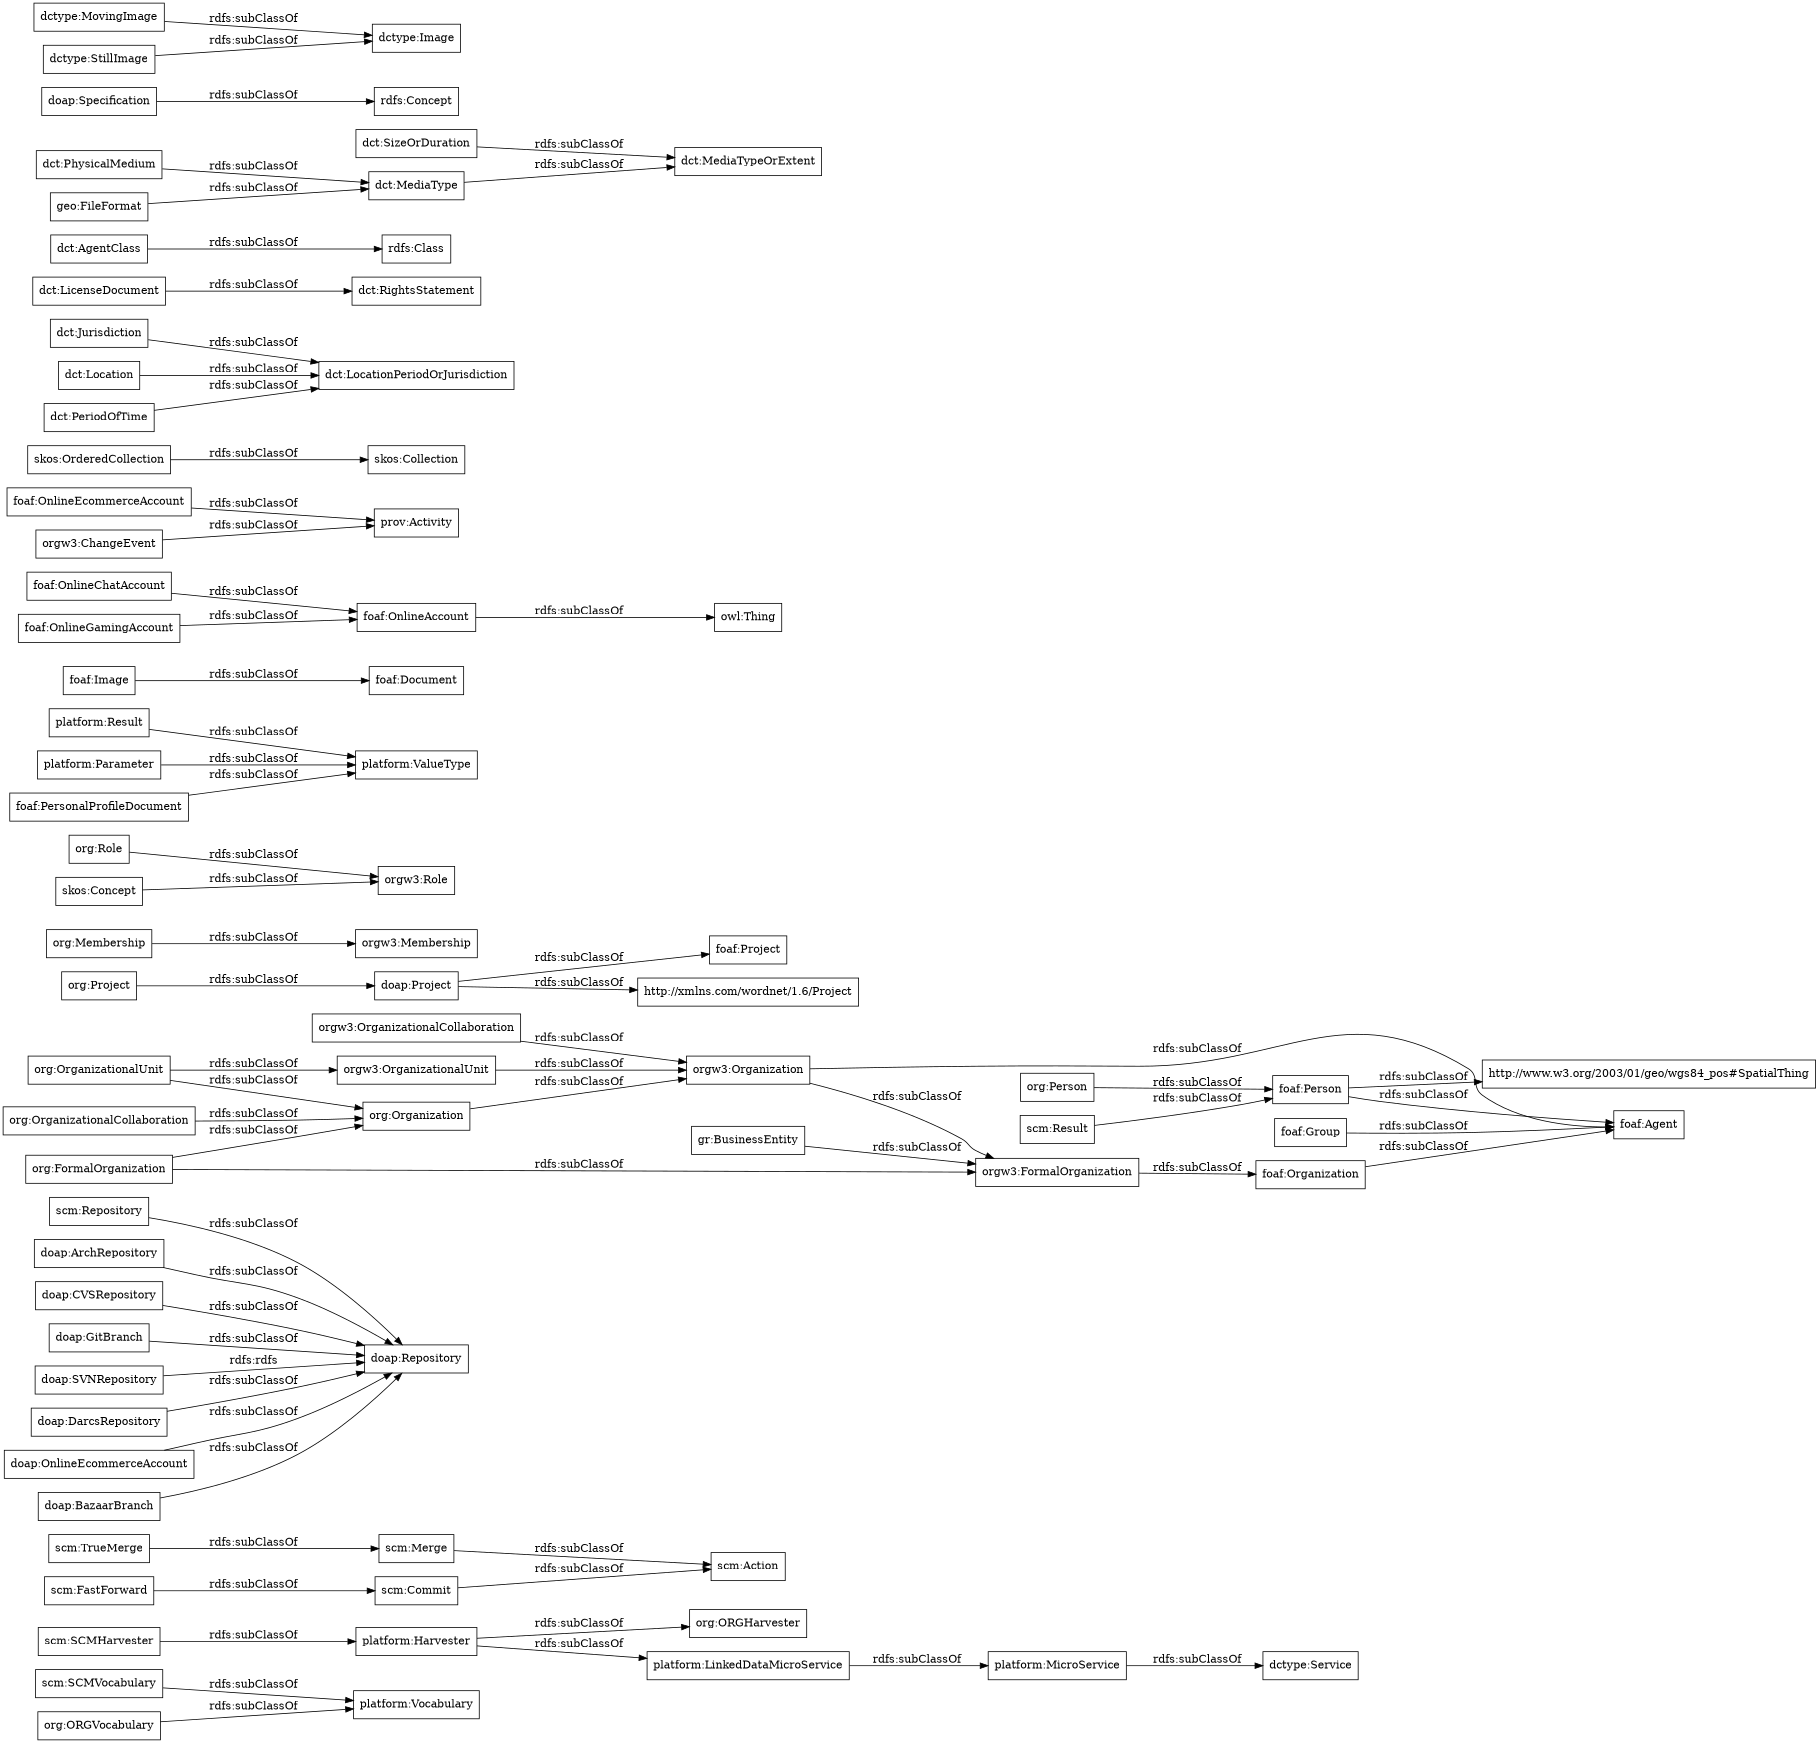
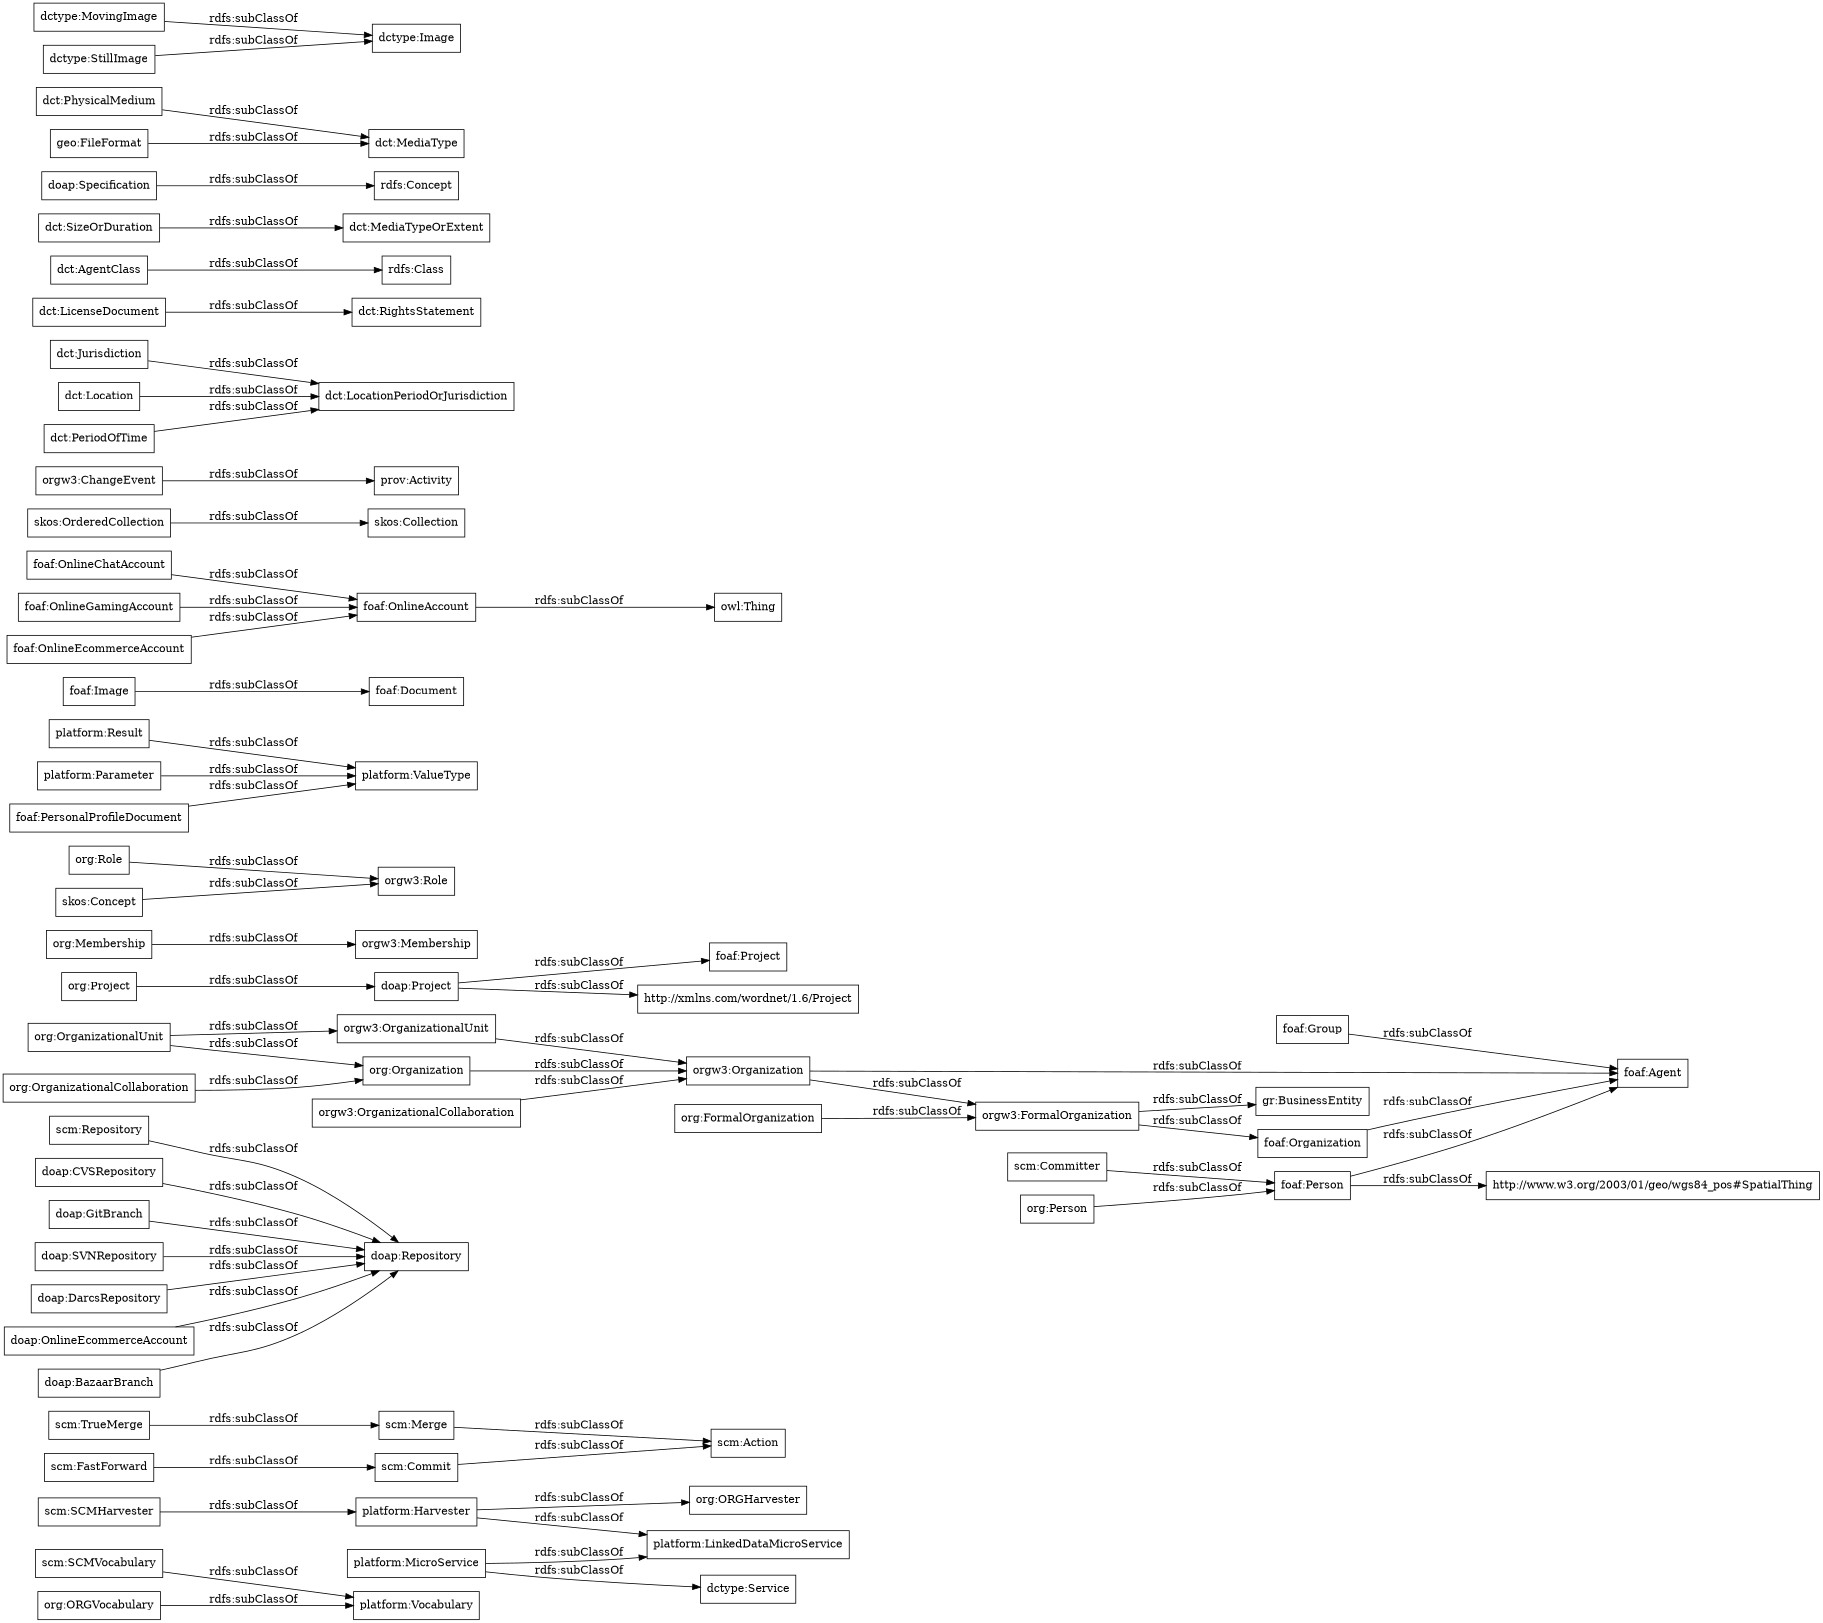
  digraph {
    rankdir=LR
    node [color=black shape=rectangle]
    "scm:SCMVocabulary"
    "platform:Vocabulary"
    "scm:SCMHarvester"
    "platform:Harvester"
    "org:ORGHarvester"
    "platform:LinkedDataMicroService"
    "scm:TrueMerge"
    "scm:Merge"
    "scm:Action"
    "scm:FastForward"
    "scm:Commit"
    "scm:Repository"
    "doap:Repository"
-   "doap:ArchRepository"
    "doap:CVSRepository"
    "org:OrganizationalUnit"
    "org:Organization"
    "orgw3:OrganizationalUnit"
    "orgw3:Organization"
    "orgw3:FormalOrganization"
    "foaf:Agent"
    "org:Project"
    "doap:Project"
    "foaf:Project"
    "http://xmlns.com/wordnet/1.6/Project"
    "org:Membership"
    "orgw3:Membership"
    "org:Role"
    "orgw3:Role"
    "org:OrganizationalCollaboration"
    "org:Person"
    "foaf:Person"
    "http://www.w3.org/2003/01/geo/wgs84_pos#SpatialThing"
    "org:FormalOrganization"
    "foaf:Organization"
    "org:ORGVocabulary"
    "platform:Result"
    "platform:ValueType"
    "platform:Parameter"
    "platform:MicroService"
    "dctype:Service"
    "foaf:Image"
    "foaf:Document"
    "foaf:OnlineAccount"
    "owl:Thing"
    "foaf:OnlineChatAccount"
    "foaf:PersonalProfileDocument"
    "foaf:OnlineGamingAccount"
    "foaf:Group"
    "foaf:OnlineEcommerceAccount"
    "skos:OrderedCollection"
    "skos:Collection"
    "orgw3:OrganizationalCollaboration"
    "skos:Concept"
    "orgw3:ChangeEvent"
    "prov:Activity"
    "dct:Jurisdiction"
    "dct:LocationPeriodOrJurisdiction"
    "doap:GitBranch"
-   "scm:Committer" [label="scm:Result"]
+   "scm:Committer"
    "dct:LicenseDocument"
    "dct:RightsStatement"
    "doap:SVNRepository"
    "dct:AgentClass"
    "rdfs:Class"
    "doap:DarcsRepository"
    "dct:SizeOrDuration"
    "dct:MediaTypeOrExtent"
    n69 [label="rdfs:Concept"]
    "doap:Specification"
    "dct:MediaType"
    "dctype:MovingImage"
    "dctype:Image"
    n74 [label="doap:OnlineEcommerceAccount"]
    "gr:BusinessEntity"
    "dctype:StillImage"
    "dct:Location"
    "dct:PeriodOfTime"
    "doap:BazaarBranch"
    "dct:PhysicalMedium"
    n81 [label="geo:FileFormat"]
    "scm:SCMVocabulary" -> "platform:Vocabulary" [label="rdfs:subClassOf"]
    "scm:SCMHarvester" -> "platform:Harvester" [label="rdfs:subClassOf"]
    "platform:Harvester" -> "org:ORGHarvester" [label="rdfs:subClassOf"]
    "platform:Harvester" -> "platform:LinkedDataMicroService" [label="rdfs:subClassOf"]
-   "platform:LinkedDataMicroService" -> "platform:MicroService" [label="rdfs:subClassOf"]
+   "platform:MicroService" -> "platform:LinkedDataMicroService" [label="rdfs:subClassOf"]
    "scm:TrueMerge" -> "scm:Merge" [label="rdfs:subClassOf"]
    "scm:Merge" -> "scm:Action" [label="rdfs:subClassOf"]
    "scm:FastForward" -> "scm:Commit" [label="rdfs:subClassOf"]
    "scm:Commit" -> "scm:Action" [label="rdfs:subClassOf"]
    "scm:Repository" -> "doap:Repository" [label="rdfs:subClassOf"]
-   "doap:ArchRepository" -> "doap:Repository" [label="rdfs:subClassOf"]
    "doap:CVSRepository" -> "doap:Repository" [label="rdfs:subClassOf"]
    "org:OrganizationalUnit" -> "org:Organization" [label="rdfs:subClassOf"]
    "org:OrganizationalUnit" -> "orgw3:OrganizationalUnit" [label="rdfs:subClassOf"]
    "org:Organization" -> "orgw3:Organization" [label="rdfs:subClassOf"]
    "orgw3:OrganizationalUnit" -> "orgw3:Organization" [label="rdfs:subClassOf"]
    "orgw3:Organization" -> "orgw3:FormalOrganization" [label="rdfs:subClassOf"]
    "orgw3:Organization" -> "foaf:Agent" [label="rdfs:subClassOf"]
    "orgw3:FormalOrganization" -> "foaf:Organization" [label="rdfs:subClassOf"]
    "org:Project" -> "doap:Project" [label="rdfs:subClassOf"]
    "doap:Project" -> "foaf:Project" [label="rdfs:subClassOf"]
    "doap:Project" -> "http://xmlns.com/wordnet/1.6/Project" [label="rdfs:subClassOf"]
    "org:Membership" -> "orgw3:Membership" [label="rdfs:subClassOf"]
    "org:Role" -> "orgw3:Role" [label="rdfs:subClassOf"]
    "org:OrganizationalCollaboration" -> "org:Organization" [label="rdfs:subClassOf"]
    "org:Person" -> "foaf:Person" [label="rdfs:subClassOf"]
    "foaf:Person" -> "foaf:Agent" [label="rdfs:subClassOf"]
    "foaf:Person" -> "http://www.w3.org/2003/01/geo/wgs84_pos#SpatialThing" [label="rdfs:subClassOf"]
-   "org:FormalOrganization" -> "org:Organization" [label="rdfs:subClassOf"]
    "org:FormalOrganization" -> "orgw3:FormalOrganization" [label="rdfs:subClassOf"]
    "foaf:Organization" -> "foaf:Agent" [label="rdfs:subClassOf"]
    "org:ORGVocabulary" -> "platform:Vocabulary" [label="rdfs:subClassOf"]
    "platform:Result" -> "platform:ValueType" [label="rdfs:subClassOf"]
    "platform:Parameter" -> "platform:ValueType" [label="rdfs:subClassOf"]
    "platform:MicroService" -> "dctype:Service" [label="rdfs:subClassOf"]
    "foaf:Image" -> "foaf:Document" [label="rdfs:subClassOf"]
    "foaf:OnlineAccount" -> "owl:Thing" [label="rdfs:subClassOf"]
    "foaf:OnlineChatAccount" -> "foaf:OnlineAccount" [label="rdfs:subClassOf"]
    "foaf:PersonalProfileDocument" -> "platform:ValueType" [label="rdfs:subClassOf"]
    "foaf:OnlineGamingAccount" -> "foaf:OnlineAccount" [label="rdfs:subClassOf"]
    "foaf:Group" -> "foaf:Agent" [label="rdfs:subClassOf"]
-   "foaf:OnlineEcommerceAccount" -> "prov:Activity" [label="rdfs:subClassOf"]
+   "foaf:OnlineEcommerceAccount" -> "foaf:OnlineAccount" [label="rdfs:subClassOf"]
    "skos:OrderedCollection" -> "skos:Collection" [label="rdfs:subClassOf"]
    "orgw3:OrganizationalCollaboration" -> "orgw3:Organization" [label="rdfs:subClassOf"]
    "skos:Concept" -> "orgw3:Role" [label="rdfs:subClassOf"]
    "orgw3:ChangeEvent" -> "prov:Activity" [label="rdfs:subClassOf"]
    "dct:Jurisdiction" -> "dct:LocationPeriodOrJurisdiction" [label="rdfs:subClassOf"]
    "doap:GitBranch" -> "doap:Repository" [label="rdfs:subClassOf"]
    "scm:Committer" -> "foaf:Person" [label="rdfs:subClassOf"]
    "dct:LicenseDocument" -> "dct:RightsStatement" [label="rdfs:subClassOf"]
-   "doap:SVNRepository" -> "doap:Repository" [label="rdfs:rdfs"]
+   "doap:SVNRepository" -> "doap:Repository" [label="rdfs:subClassOf"]
    "dct:AgentClass" -> "rdfs:Class" [label="rdfs:subClassOf"]
    "doap:DarcsRepository" -> "doap:Repository" [label="rdfs:subClassOf"]
    "dct:SizeOrDuration" -> "dct:MediaTypeOrExtent" [label="rdfs:subClassOf"]
    "doap:Specification" -> n69 [label="rdfs:subClassOf"]
-   "dct:MediaType" -> "dct:MediaTypeOrExtent" [label="rdfs:subClassOf"]
    "dctype:MovingImage" -> "dctype:Image" [label="rdfs:subClassOf"]
    n74 -> "doap:Repository" [label="rdfs:subClassOf"]
-   "gr:BusinessEntity" -> "orgw3:FormalOrganization" [label="rdfs:subClassOf"]
+   "orgw3:FormalOrganization" -> "gr:BusinessEntity" [label="rdfs:subClassOf"]
    "dctype:StillImage" -> "dctype:Image" [label="rdfs:subClassOf"]
    "dct:Location" -> "dct:LocationPeriodOrJurisdiction" [label="rdfs:subClassOf"]
    "dct:PeriodOfTime" -> "dct:LocationPeriodOrJurisdiction" [label="rdfs:subClassOf"]
    "doap:BazaarBranch" -> "doap:Repository" [label="rdfs:subClassOf"]
    "dct:PhysicalMedium" -> "dct:MediaType" [label="rdfs:subClassOf"]
    n81 -> "dct:MediaType" [label="rdfs:subClassOf"]
  }
